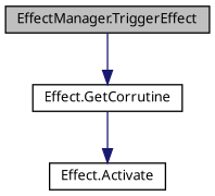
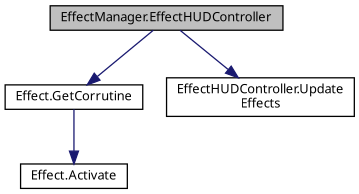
  digraph {
    fontname="Noto Sans"
    rankdir=TB
    node [color=black fillcolor=white fontname="Noto Sans" fontsize=10 shape=record style=filled]
    edge [color=midnightblue fontname="Noto Sans" fontsize=10 labelfontname=Helvetica labelfontsize=10 style=solid]
-   n1 [fillcolor=grey75 fontcolor=black height=0.2 label="EffectManager.TriggerEffect" width=0.4]
+   n1 [fillcolor=grey75 fontcolor=black height=0.2 label="EffectManager.EffectHUDController" width=0.4]
    n2 [height=0.2 label="Effect.GetCorrutine" width=0.4]
+   n3 [height=0.2 label="EffectHUDController.Update\lEffects" width=0.4]
    n4 [height=0.2 label="Effect.Activate" width=0.4]
    n1 -> n2
+   n1 -> n3
    n2 -> n4
  }
